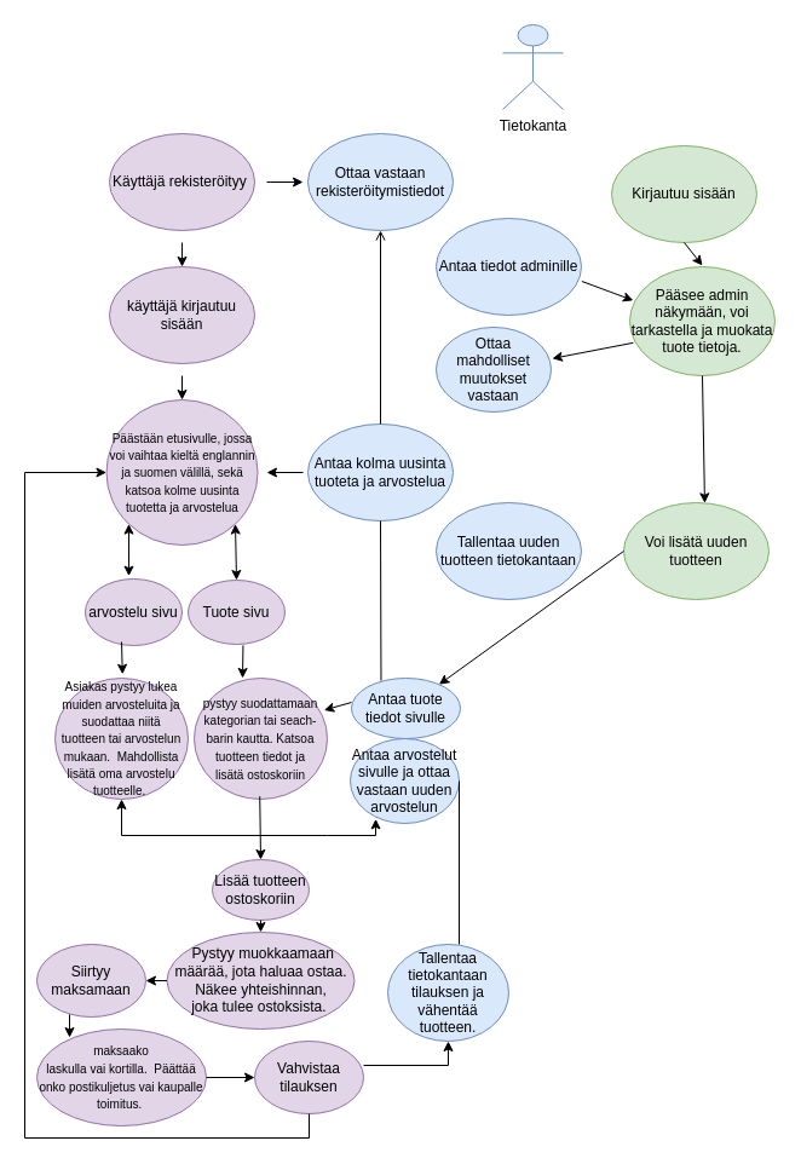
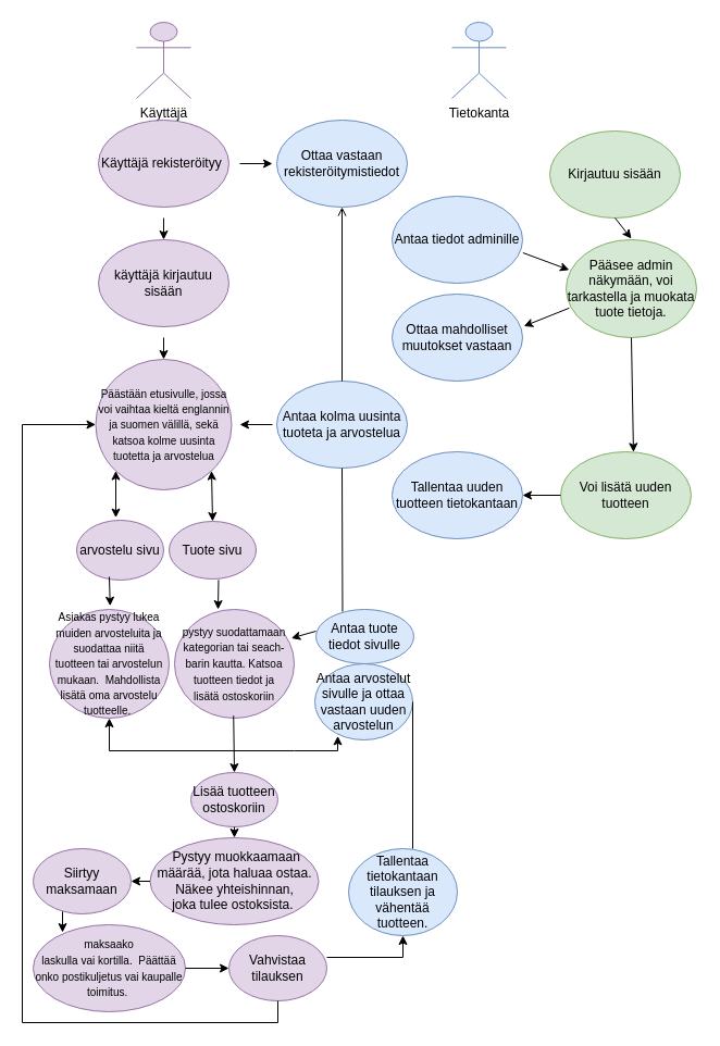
  <mxCell id="0" />
  <mxCell id="1" parent="0" />
+ <mxCell id="2" value="Käyttäjä" style="shape=umlActor;verticalLabelPosition=bottom;verticalAlign=top;html=1;outlineConnect=0;fillColor=#e1d5e7;strokeColor=#9673a6;" vertex="1" parent="1"><mxGeometry x="125" y="20" width="50" height="70" as="geometry" /></mxCell>
  <mxCell id="3" value="Käyttäjä rekisteröityy&amp;nbsp;" style="ellipse;whiteSpace=wrap;html=1;fillColor=#e1d5e7;strokeColor=#9673a6;" vertex="1" parent="1"><mxGeometry x="90" y="110" width="120" height="80" as="geometry" /></mxCell>
  <mxCell id="4" value="Tietokanta" style="shape=umlActor;verticalLabelPosition=bottom;verticalAlign=top;html=1;outlineConnect=0;fillColor=#dae8fc;strokeColor=#6c8ebf;" vertex="1" parent="1"><mxGeometry x="415" y="20" width="50" height="70" as="geometry" /></mxCell>
  <mxCell id="5" value="Ottaa vastaan rekisteröitymistiedot" style="ellipse;whiteSpace=wrap;html=1;fillColor=#dae8fc;strokeColor=#6c8ebf;" vertex="1" parent="1"><mxGeometry x="254" y="110" width="120" height="80" as="geometry" /></mxCell>
  <mxCell id="6" value="" style="endArrow=classic;html=1;rounded=0;" edge="1" parent="1"><mxGeometry width="50" height="50" relative="1" as="geometry"><mxPoint x="220" y="150" as="sourcePoint" /><mxPoint x="250" y="150" as="targetPoint" /></mxGeometry></mxCell>
  <mxCell id="7" value="käyttäjä kirjautuu sisään" style="ellipse;whiteSpace=wrap;html=1;fillColor=#e1d5e7;strokeColor=#9673a6;" vertex="1" parent="1"><mxGeometry x="90" y="220" width="120" height="80" as="geometry" /></mxCell>
  <mxCell id="8" value="" style="endArrow=classic;html=1;rounded=0;entryX=0.5;entryY=0;entryDx=0;entryDy=0;" edge="1" parent="1" target="7"><mxGeometry width="50" height="50" relative="1" as="geometry"><mxPoint x="150" y="200" as="sourcePoint" /><mxPoint x="260" y="160" as="targetPoint" /></mxGeometry></mxCell>
  <mxCell id="9" value="&lt;font style=&quot;font-size: 10px;&quot;&gt;Päästään etusivulle, jossa voi vaihtaa kieltä englannin ja suomen välillä, sekä katsoa kolme uusinta tuotetta ja arvostelua&lt;/font&gt;" style="ellipse;whiteSpace=wrap;html=1;fillColor=#e1d5e7;strokeColor=#9673a6;" vertex="1" parent="1"><mxGeometry x="87.5" y="330" width="125" height="120" as="geometry" /></mxCell>
  <mxCell id="10" value="" style="endArrow=classic;html=1;rounded=0;entryX=0.5;entryY=0;entryDx=0;entryDy=0;" edge="1" parent="1" target="9"><mxGeometry width="50" height="50" relative="1" as="geometry"><mxPoint x="150" y="310" as="sourcePoint" /><mxPoint x="200" y="320" as="targetPoint" /></mxGeometry></mxCell>
  <mxCell id="11" value="Antaa kolma uusinta tuoteta ja arvostelua" style="ellipse;whiteSpace=wrap;html=1;fillColor=#dae8fc;strokeColor=#6c8ebf;" vertex="1" parent="1"><mxGeometry x="254" y="350" width="120" height="80" as="geometry" /></mxCell>
  <mxCell id="12" value="" style="endArrow=classic;html=1;rounded=0;" edge="1" parent="1"><mxGeometry width="50" height="50" relative="1" as="geometry"><mxPoint x="250" y="390" as="sourcePoint" /><mxPoint x="220" y="390" as="targetPoint" /></mxGeometry></mxCell>
  <mxCell id="13" value="Tuote sivu" style="ellipse;whiteSpace=wrap;html=1;fillColor=#e1d5e7;strokeColor=#9673a6;" vertex="1" parent="1"><mxGeometry x="155" y="479" width="80" height="53" as="geometry" /></mxCell>
  <mxCell id="14" value="arvostelu sivu" style="ellipse;whiteSpace=wrap;html=1;fillColor=#e1d5e7;strokeColor=#9673a6;" vertex="1" parent="1"><mxGeometry x="70" y="478" width="80" height="55" as="geometry" /></mxCell>
  <mxCell id="15" value="" style="endArrow=classic;startArrow=classic;html=1;rounded=0;entryX=0;entryY=1;entryDx=0;entryDy=0;exitX=0.45;exitY=-0.043;exitDx=0;exitDy=0;exitPerimeter=0;" edge="1" parent="1" source="14" target="9"><mxGeometry width="50" height="50" relative="1" as="geometry"><mxPoint x="130" y="420" as="sourcePoint" /><mxPoint x="180" y="370" as="targetPoint" /></mxGeometry></mxCell>
  <mxCell id="16" value="" style="endArrow=classic;startArrow=classic;html=1;rounded=0;entryX=1;entryY=1;entryDx=0;entryDy=0;exitX=0.5;exitY=0;exitDx=0;exitDy=0;" edge="1" parent="1" source="13" target="9"><mxGeometry width="50" height="50" relative="1" as="geometry"><mxPoint x="110" y="478" as="sourcePoint" /><mxPoint x="116" y="442" as="targetPoint" /></mxGeometry></mxCell>
  <mxCell id="17" value="&lt;p class=&quot;MsoNormal&quot;&gt;&lt;font style=&quot;font-size: 10px;&quot;&gt;&lt;span style=&quot;background-color: transparent; color: light-dark(rgb(0, 0, 0), rgb(255, 255, 255));&quot;&gt;Asiakas pystyy lukea muiden arvosteluita ja suodattaa niitä&lt;/span&gt;&lt;br&gt;&lt;span style=&quot;background-color: transparent; color: light-dark(rgb(0, 0, 0), rgb(255, 255, 255));&quot;&gt;tuotteen tai arvostelun mukaan.&amp;nbsp; Mahdollista lisätä oma arvostelu&lt;/span&gt;&lt;br&gt;&lt;span style=&quot;background-color: transparent; color: light-dark(rgb(0, 0, 0), rgb(255, 255, 255));&quot;&gt;tuotteelle.&amp;nbsp;&lt;/span&gt;&lt;/font&gt;&lt;/p&gt;" style="ellipse;whiteSpace=wrap;html=1;perimeterSpacing=8;strokeWidth=1;align=center;flipV=1;flipH=1;direction=west;verticalAlign=middle;spacingTop=0;spacing=6;fillColor=#e1d5e7;strokeColor=#9673a6;" vertex="1" parent="1"><mxGeometry x="45" y="560" width="110" height="100" as="geometry" /></mxCell>
  <mxCell id="18" value="" style="endArrow=classic;html=1;rounded=0;entryX=0.506;entryY=0.041;entryDx=0;entryDy=0;entryPerimeter=0;" edge="1" parent="1" target="17"><mxGeometry width="50" height="50" relative="1" as="geometry"><mxPoint x="100" y="530" as="sourcePoint" /><mxPoint x="180" y="510" as="targetPoint" /></mxGeometry></mxCell>
  <mxCell id="19" value="&lt;p class=&quot;MsoNormal&quot;&gt;&lt;span style=&quot;line-height: 115%; font-family: Aptos, sans-serif;&quot;&gt;&lt;font style=&quot;font-size: 10px;&quot;&gt;pystyy suodattamaan kategorian tai seach-barin kautta. Katsoa tuotteen tiedot ja lisätä ostoskoriin&lt;/font&gt;&lt;/span&gt;&lt;/p&gt;" style="ellipse;whiteSpace=wrap;html=1;perimeterSpacing=8;strokeWidth=1;align=center;flipV=1;flipH=1;direction=west;verticalAlign=middle;spacingTop=0;spacing=6;fillColor=#e1d5e7;strokeColor=#9673a6;" vertex="1" parent="1"><mxGeometry x="160" y="560" width="110" height="100" as="geometry" /></mxCell>
  <mxCell id="20" value="Antaa tuote tiedot sivulle" style="ellipse;whiteSpace=wrap;html=1;fillColor=#dae8fc;strokeColor=#6c8ebf;" vertex="1" parent="1"><mxGeometry x="290" y="560" width="90" height="50" as="geometry" /></mxCell>
  <mxCell id="21" value="Antaa arvostelut sivulle ja ottaa vastaan uuden arvostelun" style="ellipse;whiteSpace=wrap;html=1;fillColor=#dae8fc;strokeColor=#6c8ebf;" vertex="1" parent="1"><mxGeometry x="289" y="610" width="90" height="70" as="geometry" /></mxCell>
  <mxCell id="22" value="" style="endArrow=classic;html=1;rounded=0;exitX=0;exitY=0.4;exitDx=0;exitDy=0;exitPerimeter=0;entryX=0.915;entryY=0.297;entryDx=0;entryDy=0;entryPerimeter=0;" edge="1" parent="1" source="20" target="19"><mxGeometry width="50" height="50" relative="1" as="geometry"><mxPoint x="130" y="560" as="sourcePoint" /><mxPoint x="180" y="510" as="targetPoint" /></mxGeometry></mxCell>
  <mxCell id="23" value="" style="endArrow=classic;html=1;rounded=0;exitX=0.568;exitY=1.017;exitDx=0;exitDy=0;exitPerimeter=0;" edge="1" parent="1" source="13"><mxGeometry width="50" height="50" relative="1" as="geometry"><mxPoint x="200" y="550" as="sourcePoint" /><mxPoint x="200" y="560" as="targetPoint" /></mxGeometry></mxCell>
  <mxCell id="24" value="Lisää tuotteen ostoskoriin" style="ellipse;whiteSpace=wrap;html=1;fillColor=#e1d5e7;strokeColor=#9673a6;" vertex="1" parent="1"><mxGeometry x="175" y="710" width="80" height="50" as="geometry" /></mxCell>
  <mxCell id="25" value="" style="endArrow=classic;html=1;rounded=0;exitX=0.494;exitY=0.911;exitDx=0;exitDy=0;exitPerimeter=0;entryX=0.5;entryY=0;entryDx=0;entryDy=0;" edge="1" parent="1" source="19" target="24"><mxGeometry width="50" height="50" relative="1" as="geometry"><mxPoint x="130" y="680" as="sourcePoint" /><mxPoint x="180" y="630" as="targetPoint" /></mxGeometry></mxCell>
  <mxCell id="26" value="" style="endArrow=open;html=1;rounded=0;entryX=0.5;entryY=1;entryDx=0;entryDy=0;exitX=0.5;exitY=0;exitDx=0;exitDy=0;" edge="1" parent="1" source="11" target="5"><mxGeometry width="50" height="50" relative="1" as="geometry"><mxPoint x="110" y="360" as="sourcePoint" /><mxPoint x="160" y="310" as="targetPoint" /></mxGeometry></mxCell>
  <mxCell id="27" value="&lt;span style=&quot;line-height: 115%; font-family: Aptos, sans-serif;&quot;&gt;&lt;font&gt;&amp;nbsp;Pystyy muokkaamaan määrää, jota haluaa ostaa. Näkee yhteishinnan, joka&amp;nbsp;tulee ostoksista.&amp;nbsp;&lt;/font&gt;&lt;/span&gt;" style="ellipse;whiteSpace=wrap;html=1;fillColor=#e1d5e7;strokeColor=#9673a6;" vertex="1" parent="1"><mxGeometry x="137.5" y="770" width="155" height="80" as="geometry" /></mxCell>
  <mxCell id="28" value="" style="endArrow=classic;html=1;rounded=0;entryX=0.5;entryY=0;entryDx=0;entryDy=0;" edge="1" parent="1" target="27"><mxGeometry width="50" height="50" relative="1" as="geometry"><mxPoint x="215" y="760" as="sourcePoint" /><mxPoint x="290" y="770" as="targetPoint" /></mxGeometry></mxCell>
  <mxCell id="29" value="Siirtyy maksamaan" style="ellipse;whiteSpace=wrap;html=1;fillColor=#e1d5e7;strokeColor=#9673a6;" vertex="1" parent="1"><mxGeometry x="30" y="780" width="90" height="60" as="geometry" /></mxCell>
  <mxCell id="30" value="" style="endArrow=classic;html=1;rounded=0;entryX=1;entryY=0.5;entryDx=0;entryDy=0;exitX=0;exitY=0.5;exitDx=0;exitDy=0;" edge="1" parent="1" source="27" target="29"><mxGeometry width="50" height="50" relative="1" as="geometry"><mxPoint x="240" y="860" as="sourcePoint" /><mxPoint x="290" y="810" as="targetPoint" /></mxGeometry></mxCell>
  <mxCell id="31" value="&lt;span style=&quot;line-height: 115%; font-family: Aptos, sans-serif;&quot;&gt;&lt;font style=&quot;font-size: 10px;&quot;&gt;maksaako&lt;br&gt;laskulla vai kortilla.&amp;nbsp; Päättää onko postikuljetus vai kaupalle toimitus.&amp;nbsp;&lt;/font&gt;&lt;/span&gt;" style="ellipse;whiteSpace=wrap;html=1;fillColor=#e1d5e7;strokeColor=#9673a6;" vertex="1" parent="1"><mxGeometry x="30" y="850" width="140" height="80" as="geometry" /></mxCell>
  <mxCell id="32" value="" style="endArrow=classic;html=1;rounded=0;exitX=0.3;exitY=0.964;exitDx=0;exitDy=0;entryX=0.193;entryY=0.088;entryDx=0;entryDy=0;entryPerimeter=0;exitPerimeter=0;" edge="1" parent="1" source="29" target="31"><mxGeometry width="50" height="50" relative="1" as="geometry"><mxPoint x="240" y="860" as="sourcePoint" /><mxPoint x="290" y="810" as="targetPoint" /></mxGeometry></mxCell>
  <mxCell id="33" value="Vahvistaa tilauksen" style="ellipse;whiteSpace=wrap;html=1;fillColor=#e1d5e7;strokeColor=#9673a6;" vertex="1" parent="1"><mxGeometry x="210" y="860" width="90" height="60" as="geometry" /></mxCell>
  <mxCell id="34" value="" style="endArrow=classic;html=1;rounded=0;exitX=1;exitY=0.5;exitDx=0;exitDy=0;entryX=0;entryY=0.5;entryDx=0;entryDy=0;" edge="1" parent="1" source="31" target="33"><mxGeometry width="50" height="50" relative="1" as="geometry"><mxPoint x="240" y="860" as="sourcePoint" /><mxPoint x="290" y="810" as="targetPoint" /></mxGeometry></mxCell>
  <mxCell id="35" value="" style="endArrow=classic;html=1;rounded=0;exitX=0.5;exitY=1;exitDx=0;exitDy=0;entryX=0;entryY=0.5;entryDx=0;entryDy=0;" edge="1" parent="1" source="33" target="9"><mxGeometry width="50" height="50" relative="1" as="geometry"><mxPoint x="40" y="670" as="sourcePoint" /><mxPoint x="90" y="620" as="targetPoint" /><Array as="points"><mxPoint x="255" y="940" /><mxPoint x="20" y="940" /><mxPoint x="20" y="390" /></Array></mxGeometry></mxCell>
  <mxCell id="36" value="Tallentaa tietokantaan tilauksen ja vähentää tuotteen." style="ellipse;whiteSpace=wrap;html=1;fillColor=#dae8fc;strokeColor=#6c8ebf;" vertex="1" parent="1"><mxGeometry x="320" y="780" width="100" height="80" as="geometry" /></mxCell>
  <mxCell id="37" value="" style="endArrow=classic;html=1;rounded=0;entryX=0.5;entryY=1;entryDx=0;entryDy=0;" edge="1" parent="1" target="36"><mxGeometry width="50" height="50" relative="1" as="geometry"><mxPoint x="300" y="880" as="sourcePoint" /><mxPoint x="230" y="740" as="targetPoint" /><Array as="points"><mxPoint x="370" y="880" /></Array></mxGeometry></mxCell>
  <mxCell id="38" value="" style="endArrow=none;html=1;rounded=0;entryX=0.5;entryY=1;entryDx=0;entryDy=0;exitX=0.272;exitY=0.04;exitDx=0;exitDy=0;exitPerimeter=0;" edge="1" parent="1" source="20" target="11"><mxGeometry width="50" height="50" relative="1" as="geometry"><mxPoint x="180" y="580" as="sourcePoint" /><mxPoint x="230" y="530" as="targetPoint" /></mxGeometry></mxCell>
  <mxCell id="39" value="" style="endArrow=none;html=1;rounded=0;entryX=1;entryY=0.5;entryDx=0;entryDy=0;exitX=0.59;exitY=0;exitDx=0;exitDy=0;exitPerimeter=0;" edge="1" parent="1" source="36" target="21"><mxGeometry width="50" height="50" relative="1" as="geometry"><mxPoint x="180" y="720" as="sourcePoint" /><mxPoint x="230" y="670" as="targetPoint" /></mxGeometry></mxCell>
  <mxCell id="40" value="" style="endArrow=classic;startArrow=classic;html=1;rounded=0;entryX=0.234;entryY=0.948;entryDx=0;entryDy=0;exitX=0.5;exitY=0.931;exitDx=0;exitDy=0;entryPerimeter=0;exitPerimeter=0;" edge="1" parent="1" source="17" target="21"><mxGeometry width="50" height="50" relative="1" as="geometry"><mxPoint x="180" y="720" as="sourcePoint" /><mxPoint x="230" y="670" as="targetPoint" /><Array as="points"><mxPoint x="100" y="690" /><mxPoint x="270" y="690" /><mxPoint x="310" y="690" /></Array></mxGeometry></mxCell>
  <mxCell id="41" value="Kirjautuu sisään" style="ellipse;whiteSpace=wrap;html=1;fillColor=#d5e8d4;strokeColor=#82b366;" vertex="1" parent="1"><mxGeometry x="505" y="120" width="120" height="80" as="geometry" /></mxCell>
  <mxCell id="42" value="Pääsee admin näkymään, voi tarkastella ja muokata tuote tietoja." style="ellipse;whiteSpace=wrap;html=1;fillColor=#d5e8d4;strokeColor=#82b366;" vertex="1" parent="1"><mxGeometry x="520" y="220" width="120" height="90" as="geometry" /></mxCell>
- <mxCell id="43" value="Ottaa mahdolliset muutokset vastaan" style="ellipse;whiteSpace=wrap;html=1;fillColor=#dae8fc;strokeColor=#6c8ebf;" vertex="1" parent="1"><mxGeometry x="360" y="270" width="95" height="70" as="geometry" /></mxCell>
+ <mxCell id="43" value="Ottaa mahdolliset muutokset vastaan" style="ellipse;whiteSpace=wrap;html=1;fillColor=#dae8fc;strokeColor=#6c8ebf;" vertex="1" parent="1"><mxGeometry x="360" y="270" width="120" height="80" as="geometry" /></mxCell>
  <mxCell id="44" value="Antaa tiedot adminille" style="ellipse;whiteSpace=wrap;html=1;fillColor=#dae8fc;strokeColor=#6c8ebf;" vertex="1" parent="1"><mxGeometry x="360" y="180" width="120" height="80" as="geometry" /></mxCell>
  <mxCell id="45" value="" style="endArrow=classic;html=1;rounded=0;entryX=0.024;entryY=0.309;entryDx=0;entryDy=0;entryPerimeter=0;exitX=1.003;exitY=0.65;exitDx=0;exitDy=0;exitPerimeter=0;" edge="1" parent="1" source="44" target="42"><mxGeometry width="50" height="50" relative="1" as="geometry"><mxPoint x="160" y="380" as="sourcePoint" /><mxPoint x="210" y="330" as="targetPoint" /></mxGeometry></mxCell>
  <mxCell id="46" value="" style="endArrow=classic;html=1;rounded=0;entryX=1.01;entryY=0.369;entryDx=0;entryDy=0;entryPerimeter=0;exitX=0.024;exitY=0.698;exitDx=0;exitDy=0;exitPerimeter=0;" edge="1" parent="1" source="42" target="43"><mxGeometry width="50" height="50" relative="1" as="geometry"><mxPoint x="160" y="380" as="sourcePoint" /><mxPoint x="210" y="330" as="targetPoint" /></mxGeometry></mxCell>
  <mxCell id="47" value="" style="endArrow=classic;html=1;rounded=0;exitX=0.5;exitY=1;exitDx=0;exitDy=0;" edge="1" parent="1" source="41"><mxGeometry width="50" height="50" relative="1" as="geometry"><mxPoint x="160" y="380" as="sourcePoint" /><mxPoint x="580" y="219" as="targetPoint" /></mxGeometry></mxCell>
  <mxCell id="48" value="Voi lisätä uuden tuotteen" style="ellipse;whiteSpace=wrap;html=1;fillColor=#d5e8d4;strokeColor=#82b366;" vertex="1" parent="1"><mxGeometry x="515" y="415" width="120" height="80" as="geometry" /></mxCell>
  <mxCell id="49" value="Tallentaa uuden tuotteen tietokantaan" style="ellipse;whiteSpace=wrap;html=1;fillColor=#dae8fc;strokeColor=#6c8ebf;" vertex="1" parent="1"><mxGeometry x="360" y="415" width="120" height="80" as="geometry" /></mxCell>
  <mxCell id="50" value="" style="endArrow=classic;html=1;rounded=0;exitX=0.5;exitY=1;exitDx=0;exitDy=0;entryX=0.558;entryY=0.004;entryDx=0;entryDy=0;entryPerimeter=0;" edge="1" parent="1" source="42" target="48"><mxGeometry width="50" height="50" relative="1" as="geometry"><mxPoint x="160" y="380" as="sourcePoint" /><mxPoint x="580" y="410" as="targetPoint" /></mxGeometry></mxCell>
- <mxCell id="51" value="" style="endArrow=classic;html=1;rounded=0;exitX=0;exitY=0.5;exitDx=0;exitDy=0;" edge="1" parent="1" source="48" target="20"><mxGeometry width="50" height="50" relative="1" as="geometry"><mxPoint x="160" y="380" as="sourcePoint" /><mxPoint x="210" y="330" as="targetPoint" /></mxGeometry></mxCell>
+ <mxCell id="51" value="" style="endArrow=classic;html=1;rounded=0;exitX=0;exitY=0.5;exitDx=0;exitDy=0;entryX=1;entryY=0.5;entryDx=0;entryDy=0;" edge="1" parent="1" source="48" target="49"><mxGeometry width="50" height="50" relative="1" as="geometry"><mxPoint x="160" y="380" as="sourcePoint" /><mxPoint x="210" y="330" as="targetPoint" /></mxGeometry></mxCell>
